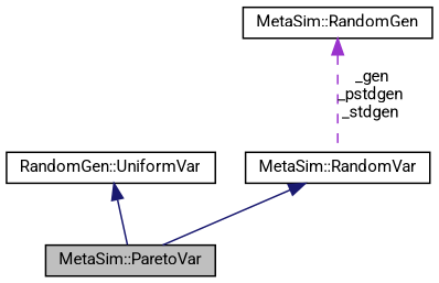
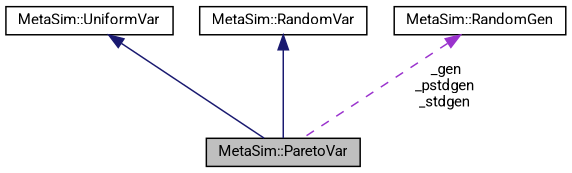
  digraph {
    fontname=Roboto
    node [color=black fillcolor=white fontname=Roboto fontsize=10 shape=record style=filled]
    edge [color=midnightblue dir=back fontname=Roboto fontsize=10 labelfontname=Helvetica labelfontsize=10 style=solid]
    n1 [fillcolor=grey75 fontcolor=black height=0.2 label="MetaSim::ParetoVar" width=0.4]
-   n2 [height=0.2 label="RandomGen::UniformVar" width=0.4]
+   n2 [height=0.2 label="MetaSim::UniformVar" width=0.4]
    n3 [height=0.2 label="MetaSim::RandomVar" width=0.4]
    n4 [height=0.2 label="MetaSim::RandomGen" width=0.4]
    n2 -> n1
    n3 -> n1
-   n4 -> n3 [color=darkorchid3 label=" _gen\n_pstdgen\n_stdgen" style=dashed]
+   n4 -> n1 [color=darkorchid3 label=" _gen\n_pstdgen\n_stdgen" style=dashed]
  }
